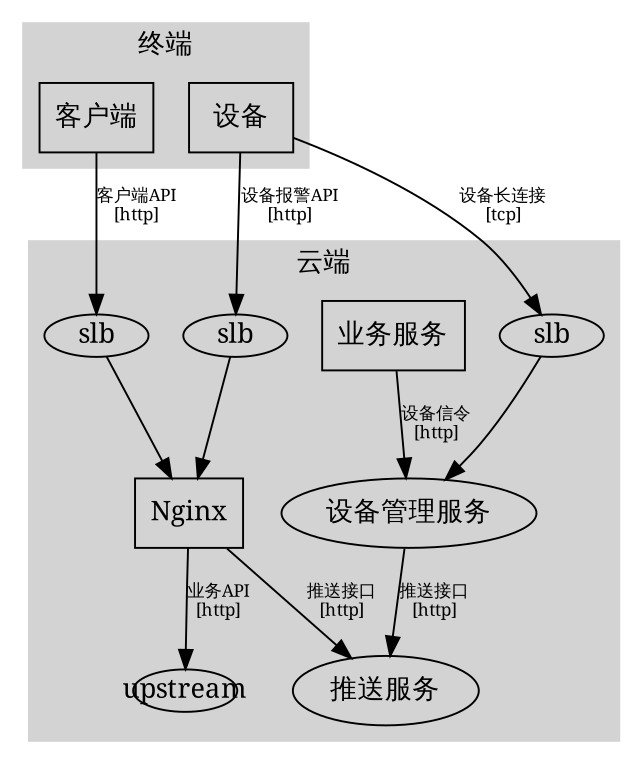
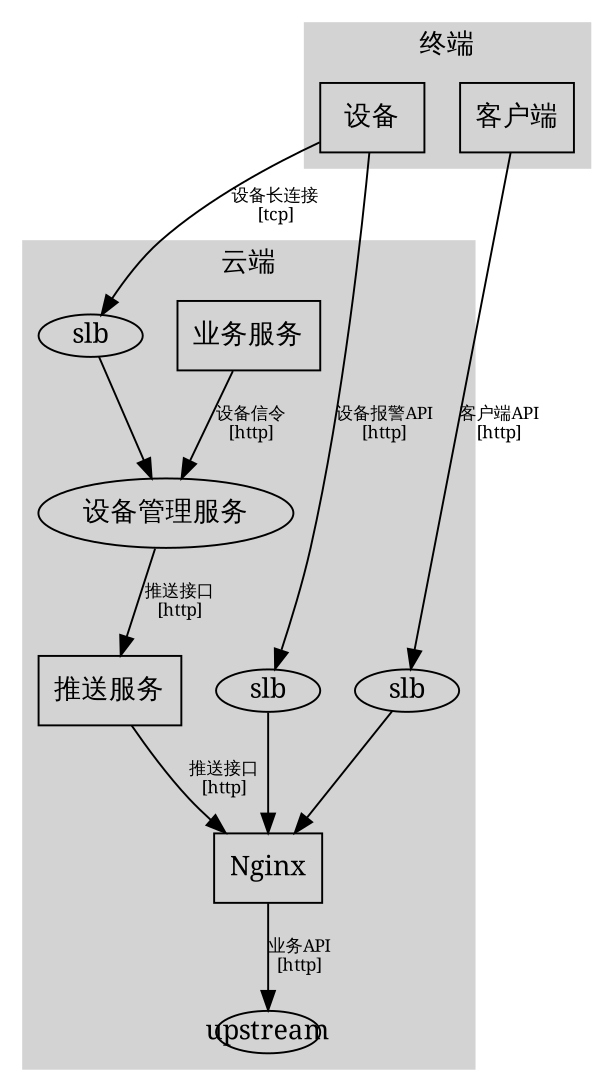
  digraph {
    fontname=simsun
    node [fontname=simsun shape=box]
    edge [fontname=simsun fontsize=9]
    n1 [label=Nginx]
    n2 [fixedsize=true height=.3 label=slb shape=""]
    n3 [fixedsize=true height=.3 label=slb shape=""]
    n4 [label="业务服务"]
    n5 [fixedsize=true height=.3 label=upstream shape=""]
    n6 [label="设备管理服务" shape=ellipse]
    n7 [fixedsize=true height=.3 label=slb shape=""]
-   n8 [label="推送服务" shape=ellipse]
+   n8 [label="推送服务"]
    n9 [label="客户端"]
    n10 [label="设备"]
    subgraph cluster_1 {
      color=lightgrey
      label="云端"
      style=filled
      n1
      n2
      n3
      n4
      n5
      n6
      n7
      n8
    }
    subgraph cluster_2 {
      color=lightgrey
      label="终端"
      style=filled
      n9
      n10
    }
    n1 -> n5 [label="业务API\n[http]"]
-   n1 -> n8 [label="推送接口\n[http]"]
+   n8 -> n1 [label="推送接口\n[http]"]
    n2 -> n1 [fontsize=""]
    n3 -> n1 [fontsize=""]
    n4 -> n6 [label="设备信令\n[http]"]
    n6 -> n8 [label="推送接口\n[http]"]
    n7 -> n6 [fontsize=""]
    n9 -> n2 [label="客户端API\n[http]"]
    n10 -> n3 [label="设备报警API\n[http]"]
    n10 -> n7 [label="设备长连接\n[tcp]"]
  }
